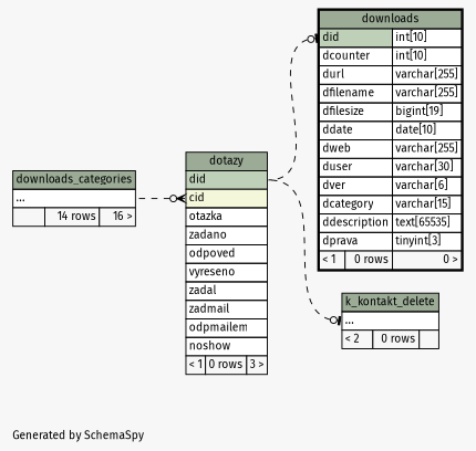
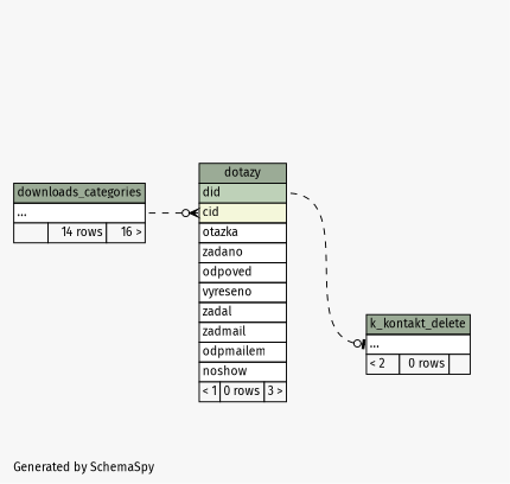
  digraph {
    bgcolor="#f7f7f7"
    fontname="Fira Sans"
    fontsize=11
    label="\nGenerated by SchemaSpy"
    labeljust=l
    nodesep=0.18
    rankdir=RL
    ranksep=0.46
    node [fontname="Fira Sans" fontsize=11 shape=plaintext]
    edge [arrowhead=none arrowsize=0.8 arrowtail=teeodot dir=back fontname="Fira Sans" headport="did:e" style=dashed]
    n1 [label=<     <TABLE BORDER="0" CELLBORDER="1" CELLSPACING="0" BGCOLOR="#ffffff">       <TR><TD COLSPAN="3" BGCOLOR="#9bab96" ALIGN="CENTER">dotazy</TD></TR>       <TR><TD PORT="did" COLSPAN="3" BGCOLOR="#bed1b8" ALIGN="LEFT">did</TD></TR>       <TR><TD PORT="cid" COLSPAN="3" BGCOLOR="#f4f7da" ALIGN="LEFT">cid</TD></TR>       <TR><TD PORT="otazka" COLSPAN="3" ALIGN="LEFT">otazka</TD></TR>       <TR><TD PORT="zadano" COLSPAN="3" ALIGN="LEFT">zadano</TD></TR>       <TR><TD PORT="odpoved" COLSPAN="3" ALIGN="LEFT">odpoved</TD></TR>       <TR><TD PORT="vyreseno" COLSPAN="3" ALIGN="LEFT">vyreseno</TD></TR>       <TR><TD PORT="zadal" COLSPAN="3" ALIGN="LEFT">zadal</TD></TR>       <TR><TD PORT="zadmail" COLSPAN="3" ALIGN="LEFT">zadmail</TD></TR>       <TR><TD PORT="odpmailem" COLSPAN="3" ALIGN="LEFT">odpmailem</TD></TR>       <TR><TD PORT="noshow" COLSPAN="3" ALIGN="LEFT">noshow</TD></TR>       <TR><TD ALIGN="LEFT" BGCOLOR="#f7f7f7">&lt; 1</TD><TD ALIGN="RIGHT" BGCOLOR="#f7f7f7">0 rows</TD><TD ALIGN="RIGHT" BGCOLOR="#f7f7f7">3 &gt;</TD></TR>     </TABLE>>]
    n2 [label=<     <TABLE BORDER="0" CELLBORDER="1" CELLSPACING="0" BGCOLOR="#ffffff">       <TR><TD COLSPAN="3" BGCOLOR="#9bab96" ALIGN="CENTER">downloads_categories</TD></TR>       <TR><TD PORT="elipses" COLSPAN="3" ALIGN="LEFT">...</TD></TR>       <TR><TD ALIGN="LEFT" BGCOLOR="#f7f7f7">  </TD><TD ALIGN="RIGHT" BGCOLOR="#f7f7f7">14 rows</TD><TD ALIGN="RIGHT" BGCOLOR="#f7f7f7">16 &gt;</TD></TR>     </TABLE>>]
-   n3 [label=<     <TABLE BORDER="2" CELLBORDER="1" CELLSPACING="0" BGCOLOR="#ffffff">       <TR><TD COLSPAN="3" BGCOLOR="#9bab96" ALIGN="CENTER">downloads</TD></TR>       <TR><TD PORT="did" COLSPAN="2" BGCOLOR="#bed1b8" ALIGN="LEFT">did</TD><TD PORT="did.type" ALIGN="LEFT">int[10]</TD></TR>       <TR><TD PORT="dcounter" COLSPAN="2" ALIGN="LEFT">dcounter</TD><TD PORT="dcounter.type" ALIGN="LEFT">int[10]</TD></TR>       <TR><TD PORT="durl" COLSPAN="2" ALIGN="LEFT">durl</TD><TD PORT="durl.type" ALIGN="LEFT">varchar[255]</TD></TR>       <TR><TD PORT="dfilename" COLSPAN="2" ALIGN="LEFT">dfilename</TD><TD PORT="dfilename.type" ALIGN="LEFT">varchar[255]</TD></TR>       <TR><TD PORT="dfilesize" COLSPAN="2" ALIGN="LEFT">dfilesize</TD><TD PORT="dfilesize.type" ALIGN="LEFT">bigint[19]</TD></TR>       <TR><TD PORT="ddate" COLSPAN="2" ALIGN="LEFT">ddate</TD><TD PORT="ddate.type" ALIGN="LEFT">date[10]</TD></TR>       <TR><TD PORT="dweb" COLSPAN="2" ALIGN="LEFT">dweb</TD><TD PORT="dweb.type" ALIGN="LEFT">varchar[255]</TD></TR>       <TR><TD PORT="duser" COLSPAN="2" ALIGN="LEFT">duser</TD><TD PORT="duser.type" ALIGN="LEFT">varchar[30]</TD></TR>       <TR><TD PORT="dver" COLSPAN="2" ALIGN="LEFT">dver</TD><TD PORT="dver.type" ALIGN="LEFT">varchar[6]</TD></TR>       <TR><TD PORT="dcategory" COLSPAN="2" ALIGN="LEFT">dcategory</TD><TD PORT="dcategory.type" ALIGN="LEFT">varchar[15]</TD></TR>       <TR><TD PORT="ddescription" COLSPAN="2" ALIGN="LEFT">ddescription</TD><TD PORT="ddescription.type" ALIGN="LEFT">text[65535]</TD></TR>       <TR><TD PORT="dprava" COLSPAN="2" ALIGN="LEFT">dprava</TD><TD PORT="dprava.type" ALIGN="LEFT">tinyint[3]</TD></TR>       <TR><TD ALIGN="LEFT" BGCOLOR="#f7f7f7">&lt; 1</TD><TD ALIGN="RIGHT" BGCOLOR="#f7f7f7">0 rows</TD><TD ALIGN="RIGHT" BGCOLOR="#f7f7f7">0 &gt;</TD></TR>     </TABLE>>]
    n4 [label=<     <TABLE BORDER="0" CELLBORDER="1" CELLSPACING="0" BGCOLOR="#ffffff">       <TR><TD COLSPAN="3" BGCOLOR="#9bab96" ALIGN="CENTER">k_kontakt_delete</TD></TR>       <TR><TD PORT="elipses" COLSPAN="3" ALIGN="LEFT">...</TD></TR>       <TR><TD ALIGN="LEFT" BGCOLOR="#f7f7f7">&lt; 2</TD><TD ALIGN="RIGHT" BGCOLOR="#f7f7f7">0 rows</TD><TD ALIGN="RIGHT" BGCOLOR="#f7f7f7">  </TD></TR>     </TABLE>>]
    n1 -> n2 [arrowtail=crowodot headport="elipses:e" tailport="cid:w"]
-   n3 -> n1 [tailport="did:w"]
    n4 -> n1 [tailport="elipses:w"]
  }
